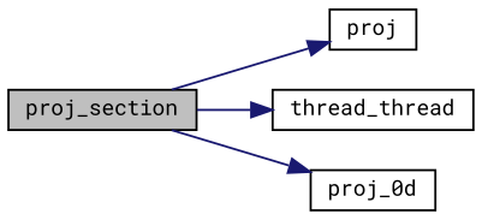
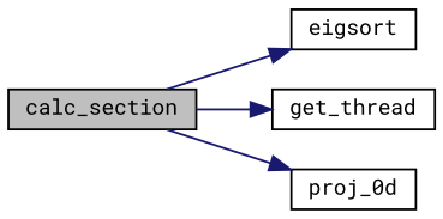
  digraph {
    fontname="Roboto Mono"
    rankdir=LR
    node [color=black fillcolor=white fontname="Roboto Mono" fontsize=10 shape=record style=filled]
    edge [color=midnightblue fontname="Roboto Mono" fontsize=10 labelfontname=Helvetica labelfontsize=10 style=solid]
-   n1 [fillcolor=grey75 fontcolor=black height=0.2 label=proj_section width=0.4]
-   n2 [height=0.2 label=proj width=0.4]
-   n3 [height=0.2 label=thread_thread width=0.4]
+   n1 [fillcolor=grey75 fontcolor=black height=0.2 label=calc_section width=0.4]
+   n2 [height=0.2 label=eigsort width=0.4]
+   n3 [height=0.2 label=get_thread width=0.4]
    n4 [height=0.2 label=proj_0d width=0.4]
    n1 -> n2
    n1 -> n3
    n1 -> n4
  }
